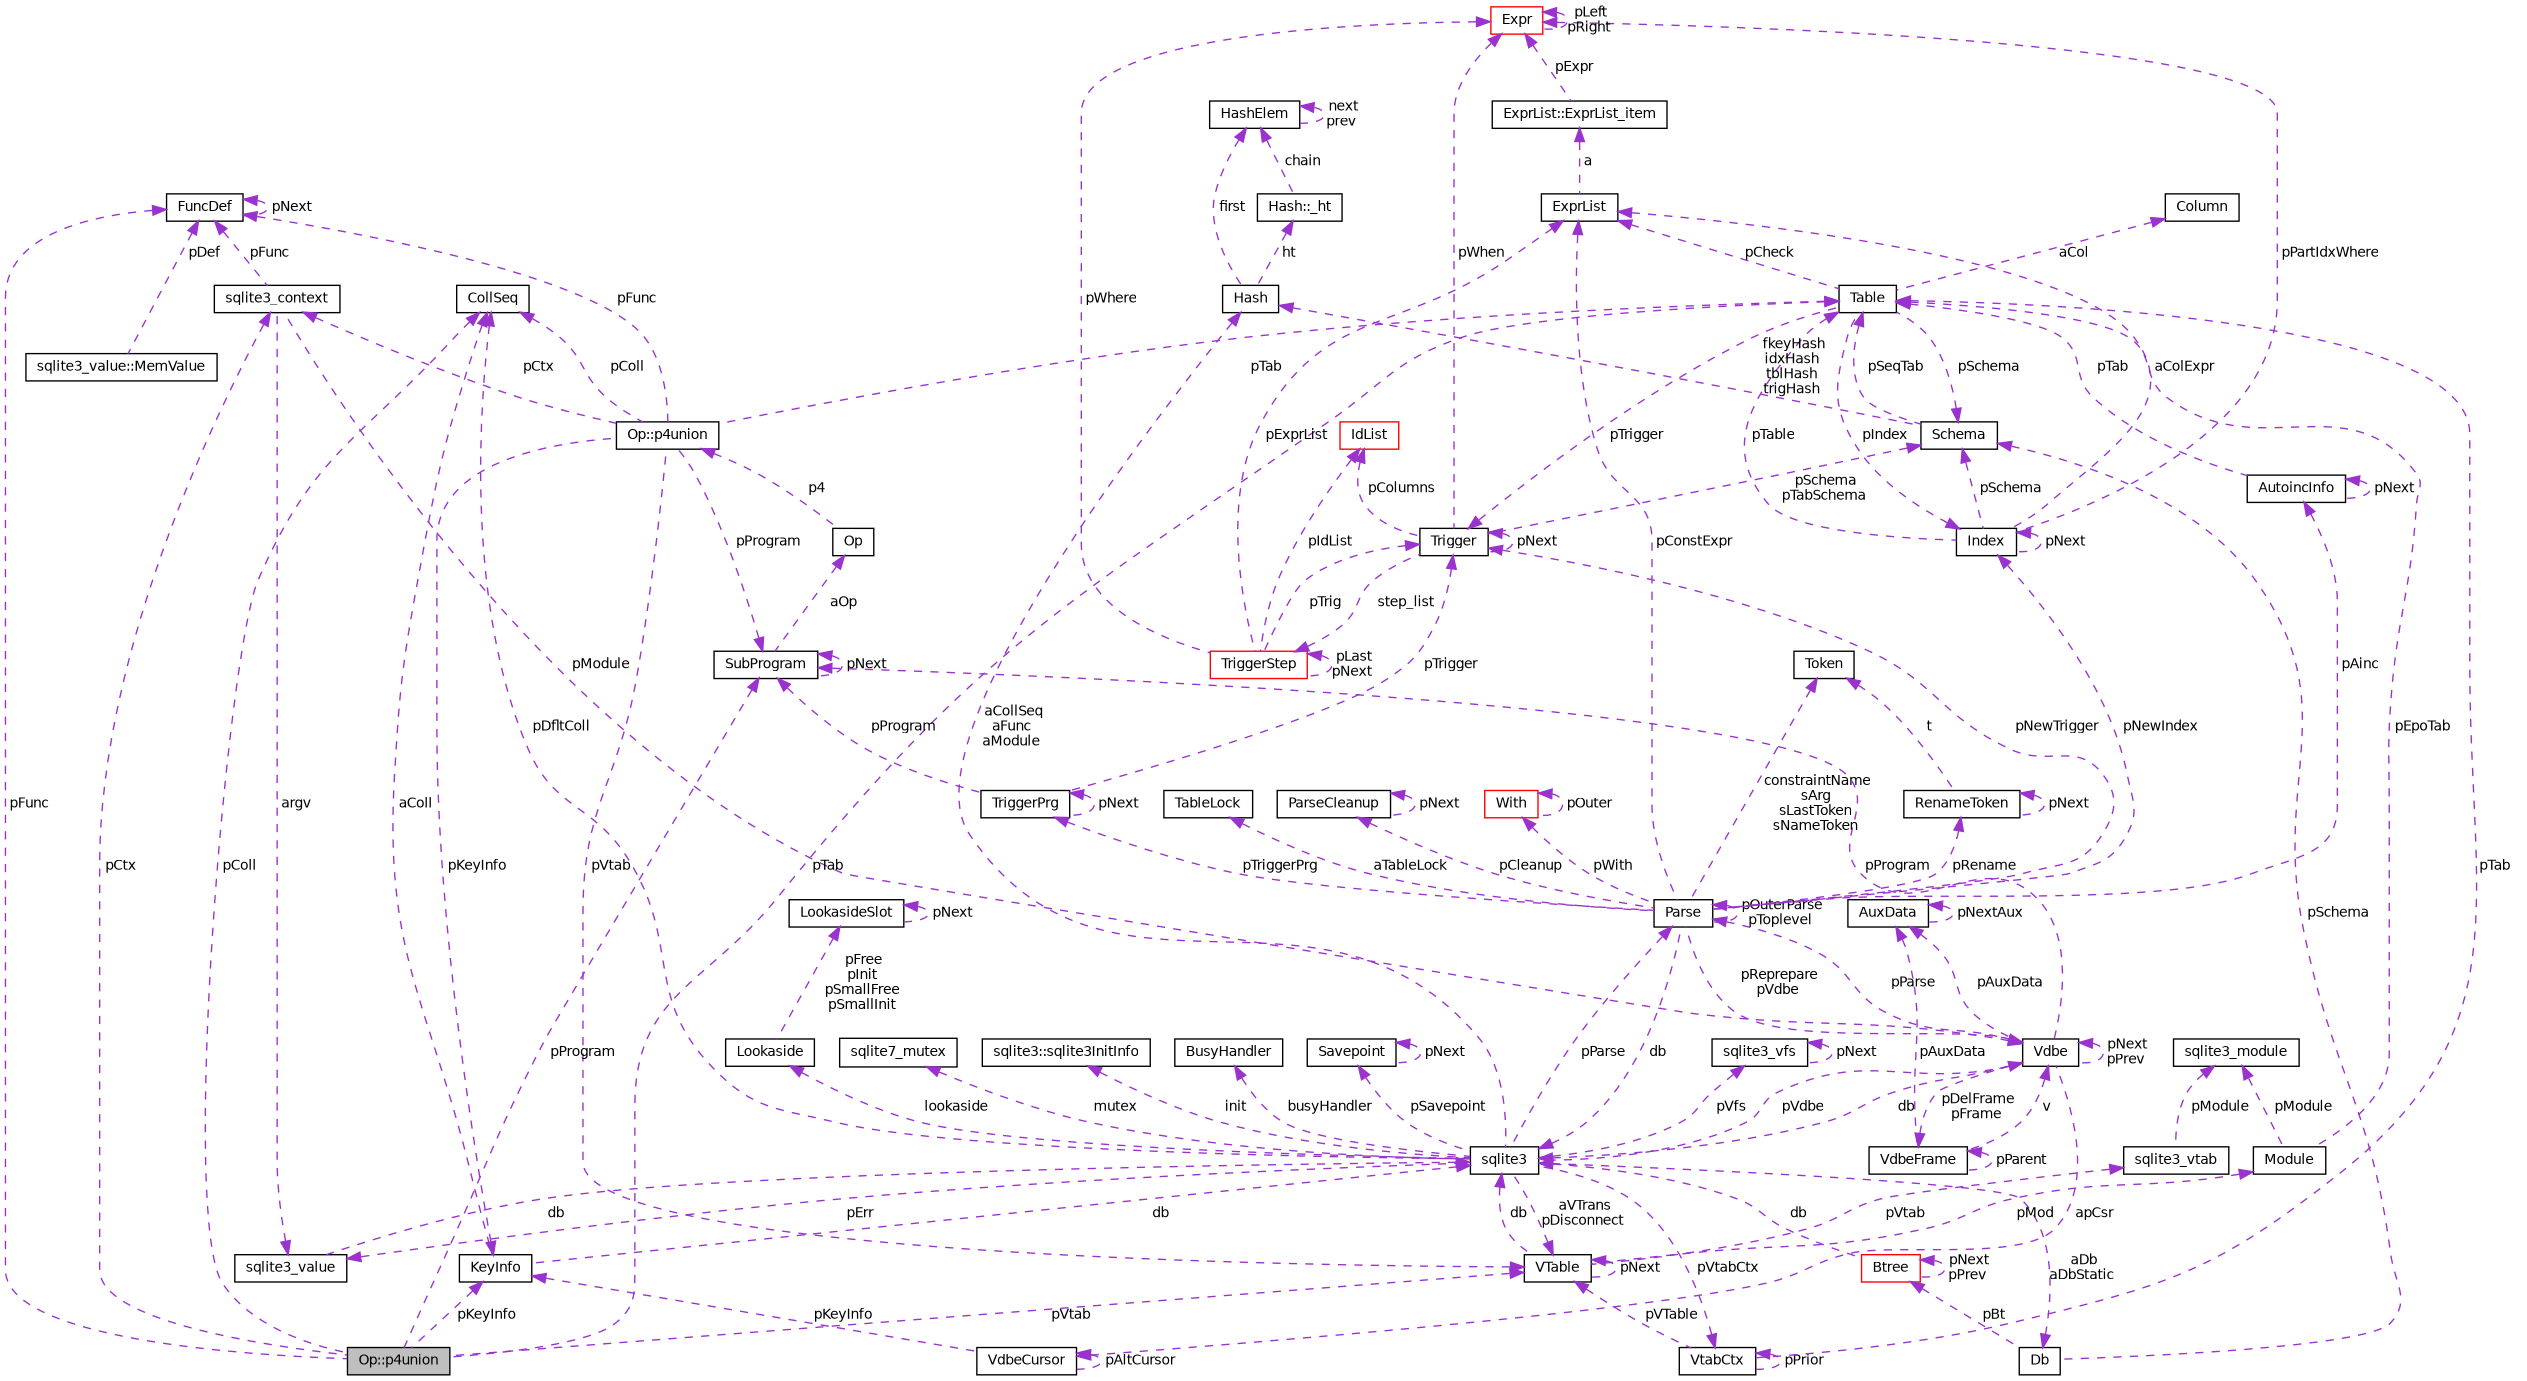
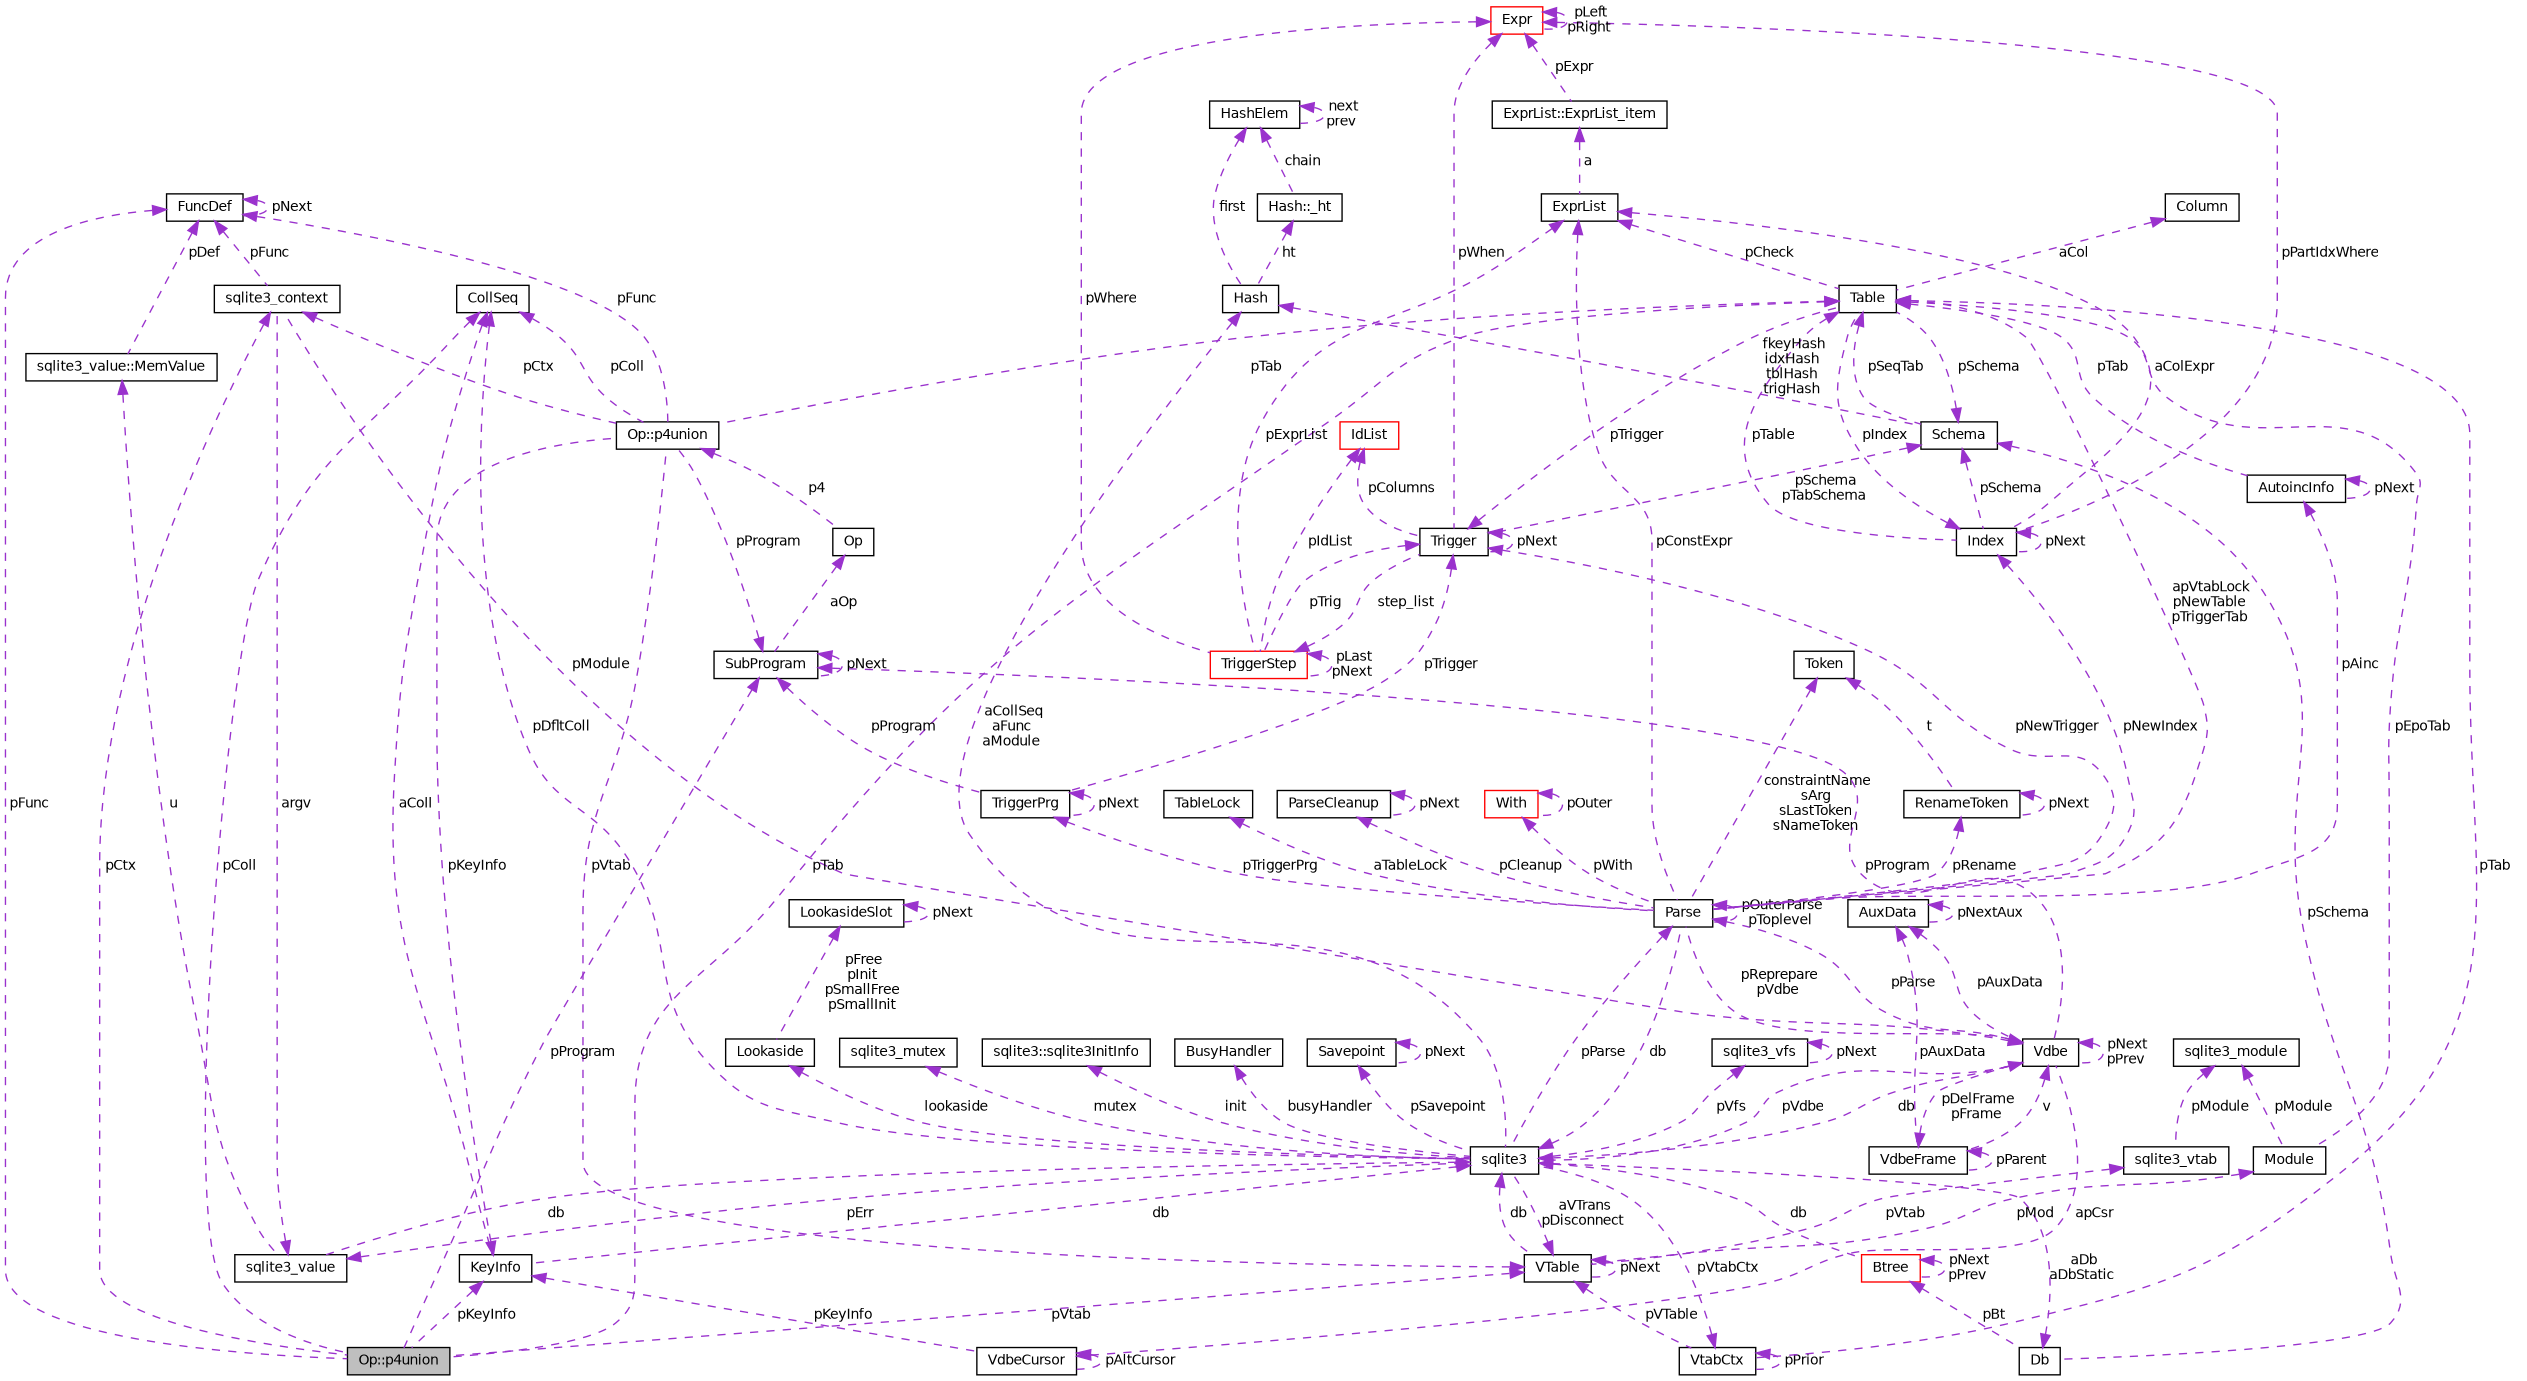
  digraph {
    rankdir=TB
    node [color=black fillcolor=white fontname=Helvetica fontsize=10 shape=record style=filled]
    edge [color=darkorchid3 dir=back fontname=Helvetica fontsize=10 labelfontname=Helvetica labelfontsize=10 style=dashed]
    n1 [fillcolor=grey75 fontcolor=black height=0.2 label="Op::p4union" width=0.4]
    n2 [height=0.2 label=FuncDef width=0.4]
    n3 [height=0.2 label=sqlite3_context width=0.4]
    n4 [height=0.2 label="Op::p4union" width=0.4]
    n5 [height=0.2 label="sqlite3_value::MemValue" width=0.4]
    n6 [height=0.2 label=Op width=0.4]
    n7 [height=0.2 label=sqlite3_value width=0.4]
    n8 [height=0.2 label=Vdbe width=0.4]
    n9 [height=0.2 label=sqlite3 width=0.4]
    n10 [height=0.2 label=Parse width=0.4]
    n11 [height=0.2 label=VdbeFrame width=0.4]
    n12 [color=red height=0.2 label=Btree width=0.4]
    n13 [height=0.2 label=VTable width=0.4]
    n14 [height=0.2 label=KeyInfo width=0.4]
    n15 [height=0.2 label=Db width=0.4]
    n16 [height=0.2 label=VtabCtx width=0.4]
    n17 [height=0.2 label=VdbeCursor width=0.4]
    n18 [height=0.2 label=sqlite3_vfs width=0.4]
    n19 [height=0.2 label=CollSeq width=0.4]
-   n20 [height=0.2 label=sqlite7_mutex width=0.4]
+   n20 [height=0.2 label=sqlite3_mutex width=0.4]
    n21 [height=0.2 label=Schema width=0.4]
    n22 [height=0.2 label=Table width=0.4]
    n23 [height=0.2 label=Index width=0.4]
    n24 [height=0.2 label=Trigger width=0.4]
    n25 [height=0.2 label=AutoincInfo width=0.4]
    n26 [height=0.2 label=Module width=0.4]
    n27 [color=red height=0.2 label=TriggerStep width=0.4]
    n28 [height=0.2 label=TriggerPrg width=0.4]
    n29 [height=0.2 label=Hash width=0.4]
    n30 [height=0.2 label=HashElem width=0.4]
    n31 [height=0.2 label="Hash::_ht" width=0.4]
    n32 [height=0.2 label=Column width=0.4]
    n33 [color=red height=0.2 label=Expr width=0.4]
    n34 [height=0.2 label="ExprList::ExprList_item" width=0.4]
    n35 [height=0.2 label=ExprList width=0.4]
    n36 [color=red height=0.2 label=IdList width=0.4]
    n37 [height=0.2 label="sqlite3::sqlite3InitInfo" width=0.4]
    n38 [height=0.2 label=Token width=0.4]
    n39 [height=0.2 label=RenameToken width=0.4]
    n40 [height=0.2 label=TableLock width=0.4]
    n41 [height=0.2 label=SubProgram width=0.4]
    n42 [height=0.2 label=sqlite3_module width=0.4]
    n43 [height=0.2 label=sqlite3_vtab width=0.4]
    n44 [height=0.2 label=ParseCleanup width=0.4]
    n45 [color=red height=0.2 label=With width=0.4]
    n46 [height=0.2 label=Lookaside width=0.4]
    n47 [height=0.2 label=LookasideSlot width=0.4]
    n48 [height=0.2 label=BusyHandler width=0.4]
    n49 [height=0.2 label=Savepoint width=0.4]
    n50 [height=0.2 label=AuxData width=0.4]
    n2 -> n1 [label=" pFunc"]
    n2 -> n2 [label=" pNext"]
    n2 -> n3 [label=" pFunc"]
    n2 -> n4 [label=" pFunc"]
    n2 -> n5 [label=" pDef"]
    n3 -> n1 [label=" pCtx"]
    n3 -> n4 [label=" pCtx"]
    n4 -> n6 [label=" p4"]
+   n5 -> n7 [label=" u"]
    n6 -> n41 [label=" aOp"]
    n7 -> n3 [label=" argv"]
    n7 -> n9 [label=" pErr"]
    n8 -> n3 [label=" pModule"]
    n8 -> n8 [label=" pNext\npPrev"]
    n8 -> n9 [label=" pVdbe"]
    n8 -> n10 [label=" pReprepare\npVdbe"]
    n8 -> n11 [label=" v"]
    n9 -> n7 [label=" db"]
    n9 -> n8 [label=" db"]
    n9 -> n10 [label=" db"]
    n9 -> n12 [label=" db"]
    n9 -> n13 [label=" db"]
    n9 -> n14 [label=" db"]
    n10 -> n8 [label=" pParse"]
    n10 -> n9 [label=" pParse"]
    n10 -> n10 [label=" pOuterParse\npToplevel"]
    n11 -> n8 [label=" pDelFrame\npFrame"]
    n11 -> n11 [label=" pParent"]
    n12 -> n12 [label=" pNext\npPrev"]
    n12 -> n15 [label=" pBt"]
    n13 -> n1 [label=" pVtab"]
    n13 -> n4 [label=" pVtab"]
    n13 -> n9 [label=" aVTrans\npDisconnect"]
    n13 -> n13 [label=" pNext"]
    n13 -> n16 [label=" pVTable"]
    n14 -> n1 [label=" pKeyInfo"]
    n14 -> n4 [label=" pKeyInfo"]
    n14 -> n17 [label=" pKeyInfo"]
    n15 -> n9 [label=" aDb\naDbStatic"]
    n16 -> n9 [label=" pVtabCtx"]
    n16 -> n16 [label=" pPrior"]
    n17 -> n8 [label=" apCsr"]
    n17 -> n17 [label=" pAltCursor"]
    n18 -> n9 [label=" pVfs"]
    n18 -> n18 [label=" pNext"]
    n19 -> n1 [label=" pColl"]
    n19 -> n4 [label=" pColl"]
    n19 -> n9 [label=" pDfltColl"]
    n19 -> n14 [label=" aColl"]
    n20 -> n9 [label=" mutex"]
    n21 -> n15 [label=" pSchema"]
    n21 -> n22 [label=" pSchema"]
    n21 -> n23 [label=" pSchema"]
    n21 -> n24 [label=" pSchema\npTabSchema"]
    n22 -> n1 [label=" pTab"]
    n22 -> n4 [label=" pTab"]
+   n22 -> n10 [label=" apVtabLock\npNewTable\npTriggerTab"]
    n22 -> n16 [label=" pTab"]
    n22 -> n21 [label=" pSeqTab"]
    n22 -> n23 [label=" pTable"]
    n22 -> n25 [label=" pTab"]
    n22 -> n26 [label=" pEpoTab"]
    n23 -> n10 [label=" pNewIndex"]
    n23 -> n22 [label=" pIndex"]
    n23 -> n23 [label=" pNext"]
    n24 -> n10 [label=" pNewTrigger"]
    n24 -> n22 [label=" pTrigger"]
    n24 -> n24 [label=" pNext"]
    n24 -> n27 [label=" pTrig"]
    n24 -> n28 [label=" pTrigger"]
    n25 -> n10 [label=" pAinc"]
    n25 -> n25 [label=" pNext"]
    n26 -> n13 [label=" pMod"]
    n27 -> n24 [label=" step_list"]
    n27 -> n27 [label=" pLast\npNext"]
    n28 -> n10 [label=" pTriggerPrg"]
    n28 -> n28 [label=" pNext"]
    n29 -> n9 [label=" aCollSeq\naFunc\naModule"]
    n29 -> n21 [label=" fkeyHash\nidxHash\ntblHash\ntrigHash"]
    n30 -> n29 [label=" first"]
    n30 -> n30 [label=" next\nprev"]
    n30 -> n31 [label=" chain"]
    n31 -> n29 [label=" ht"]
    n32 -> n22 [label=" aCol"]
    n33 -> n23 [label=" pPartIdxWhere"]
    n33 -> n24 [label=" pWhen"]
    n33 -> n27 [label=" pWhere"]
    n33 -> n33 [label=" pLeft\npRight"]
    n33 -> n34 [label=" pExpr"]
    n34 -> n35 [label=" a"]
    n35 -> n10 [label=" pConstExpr"]
    n35 -> n22 [label=" pCheck"]
    n35 -> n23 [label=" aColExpr"]
    n35 -> n27 [label=" pExprList"]
    n36 -> n24 [label=" pColumns"]
    n36 -> n27 [label=" pIdList"]
    n37 -> n9 [label=" init"]
    n38 -> n10 [label=" constraintName\nsArg\nsLastToken\nsNameToken"]
    n38 -> n39 [label=" t"]
    n39 -> n10 [label=" pRename"]
    n39 -> n39 [label=" pNext"]
    n40 -> n10 [label=" aTableLock"]
    n41 -> n1 [label=" pProgram"]
    n41 -> n4 [label=" pProgram"]
    n41 -> n8 [label=" pProgram"]
    n41 -> n28 [label=" pProgram"]
    n41 -> n41 [label=" pNext"]
    n42 -> n26 [label=" pModule"]
    n42 -> n43 [label=" pModule"]
    n43 -> n13 [label=" pVtab"]
    n44 -> n10 [label=" pCleanup"]
    n44 -> n44 [label=" pNext"]
    n45 -> n10 [label=" pWith"]
    n45 -> n45 [label=" pOuter"]
    n46 -> n9 [label=" lookaside"]
    n47 -> n46 [label=" pFree\npInit\npSmallFree\npSmallInit"]
    n47 -> n47 [label=" pNext"]
    n48 -> n9 [label=" busyHandler"]
    n49 -> n9 [label=" pSavepoint"]
    n49 -> n49 [label=" pNext"]
    n50 -> n8 [label=" pAuxData"]
    n50 -> n11 [label=" pAuxData"]
    n50 -> n50 [label=" pNextAux"]
  }
